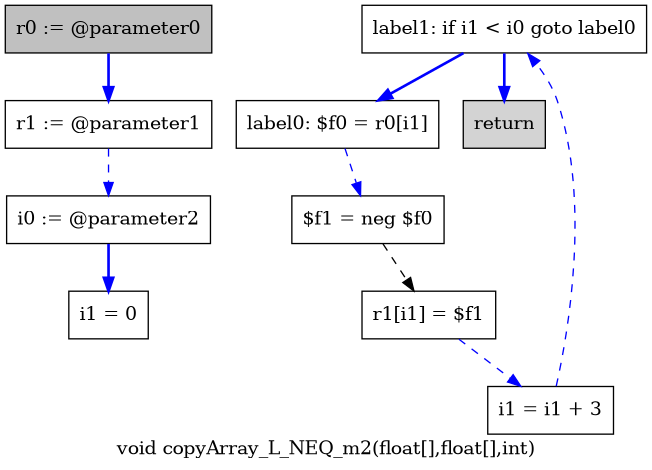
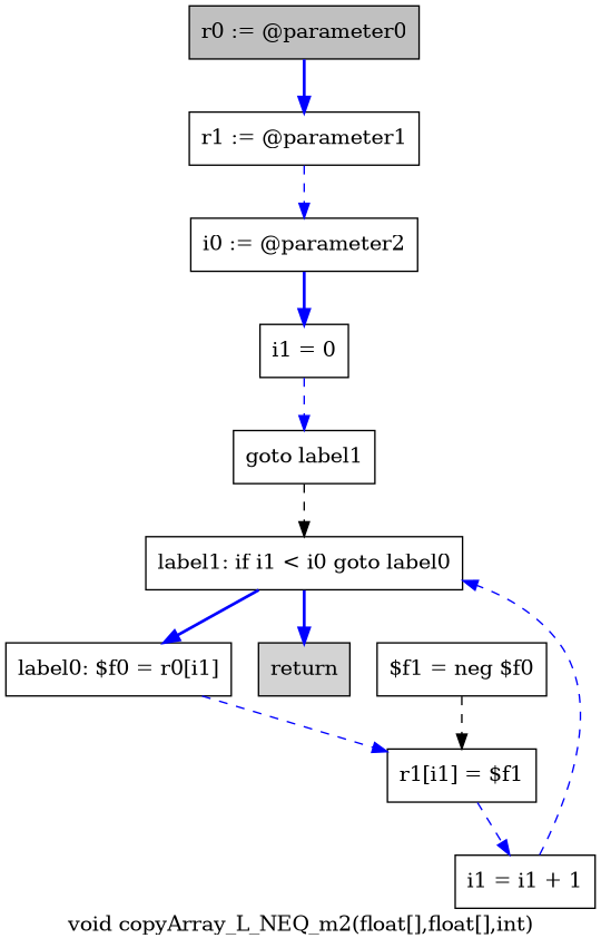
  digraph {
    label="void copyArray_L_NEQ_m2(float[],float[],int)"
    node [shape=box]
    edge [color=blue style=dashed]
    n1 [fillcolor=gray label="r0 := @parameter0" style=filled]
    n2 [label="r1 := @parameter1"]
    n3 [label="i0 := @parameter2"]
    n4 [label="i1 = 0"]
+   n5 [label="goto label1"]
    n6 [label="label1: if i1 < i0 goto label0"]
    n7 [label="label0: $f0 = r0[i1]"]
    n8 [fillcolor=lightgray label=return style=filled]
    n9 [label="$f1 = neg $f0"]
    n10 [label="r1[i1] = $f1"]
-   n11 [label="i1 = i1 + 3"]
+   n11 [label="i1 = i1 + 1"]
    n1 -> n2 [style=bold]
    n2 -> n3
    n3 -> n4 [style=bold]
+   n4 -> n5
+   n5 -> n6 [color=black]
    n6 -> n7 [style=bold]
    n6 -> n8 [style=bold]
-   n7 -> n9
+   n7 -> n10
    n9 -> n10 [color=black]
    n10 -> n11
    n11 -> n6
  }
